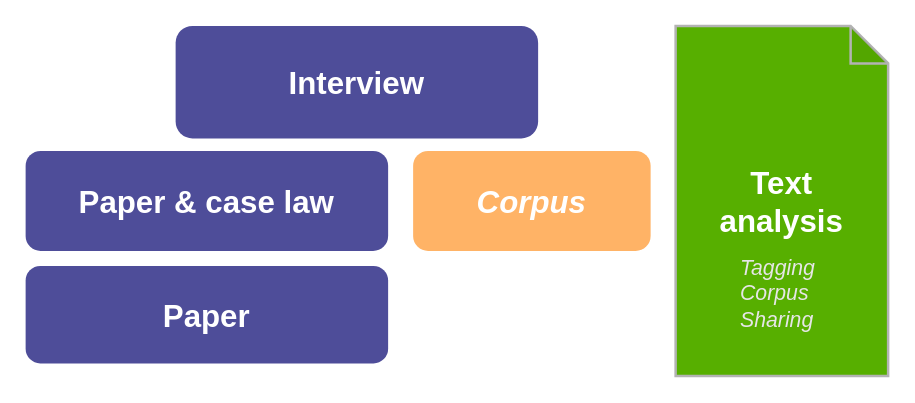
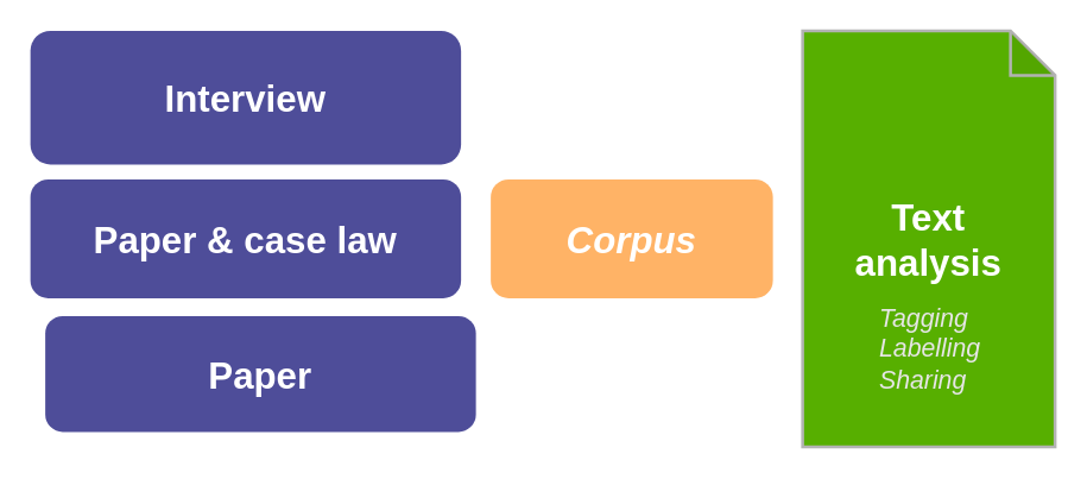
  <mxCell id="0" />
  <mxCell id="1" parent="0" />
- <mxCell id="2" value="Interview" style="rounded=1;whiteSpace=wrap;html=1;fontSize=25;glass=0;strokeWidth=1;shadow=0;fontStyle=1;fillColor=#4e4d99;strokeColor=none;fontColor=#FFFFFF;" parent="1" vertex="1"><mxGeometry x="140" y="20" width="290" height="90" as="geometry" /></mxCell>
+ <mxCell id="2" value="Interview" style="rounded=1;whiteSpace=wrap;html=1;fontSize=25;glass=0;strokeWidth=1;shadow=0;fontStyle=1;fillColor=#4e4d99;strokeColor=none;fontColor=#FFFFFF;" parent="1" vertex="1"><mxGeometry x="20" y="20" width="290" height="90" as="geometry" /></mxCell>
  <mxCell id="3" value="Paper &amp;amp; case law" style="rounded=1;whiteSpace=wrap;html=1;fontSize=25;glass=0;strokeWidth=1;shadow=0;fillColor=#4e4d99;strokeColor=none;fontStyle=1;fontColor=#FFFFFF;" parent="1" vertex="1"><mxGeometry x="20" y="120" width="290" height="80" as="geometry" /></mxCell>
- <mxCell id="4" value="Paper" style="rounded=1;whiteSpace=wrap;html=1;fontSize=25;glass=0;strokeWidth=1;shadow=0;fillColor=#4e4d99;strokeColor=none;fontStyle=1;fontColor=#FFFFFF;" parent="1" vertex="1"><mxGeometry x="20" y="212" width="290" height="78" as="geometry" /></mxCell>
+ <mxCell id="4" value="Paper" style="rounded=1;whiteSpace=wrap;html=1;fontSize=25;glass=0;strokeWidth=1;shadow=0;fillColor=#4e4d99;strokeColor=none;fontStyle=1;fontColor=#FFFFFF;" parent="1" vertex="1"><mxGeometry x="30" y="212" width="290" height="78" as="geometry" /></mxCell>
  <mxCell id="5" value="&lt;b style=&quot;font-size: 25px;&quot;&gt;Text &lt;br style=&quot;font-size: 25px;&quot;&gt;analysis&lt;/b&gt;" style="shape=note;whiteSpace=wrap;html=1;backgroundOutline=1;darkOpacity=0.05;fillColor=#57af00;fontColor=#FFFFFF;labelBorderColor=none;strokeColor=#B3B3B3;strokeWidth=2;perimeterSpacing=0;fontSize=25;" parent="1" vertex="1"><mxGeometry x="540" y="20" width="170" height="280" as="geometry" /></mxCell>
- <mxCell id="6" value="&lt;font color=&quot;#e6e6e6&quot; style=&quot;font-size: 17px;&quot;&gt;Tagging&lt;br style=&quot;font-size: 17px;&quot;&gt;Corpus&lt;br style=&quot;font-size: 17px;&quot;&gt;Sharing&lt;/font&gt;" style="text;html=1;align=left;verticalAlign=middle;resizable=0;points=[];autosize=1;fontStyle=2;fontSize=17;" parent="1" vertex="1"><mxGeometry x="590" y="200" width="80" height="70" as="geometry" /></mxCell>
+ <mxCell id="6" value="&lt;font color=&quot;#e6e6e6&quot; style=&quot;font-size: 17px;&quot;&gt;Tagging&lt;br style=&quot;font-size: 17px;&quot;&gt;Labelling&lt;br style=&quot;font-size: 17px;&quot;&gt;Sharing&lt;/font&gt;" style="text;html=1;align=left;verticalAlign=middle;resizable=0;points=[];autosize=1;fontStyle=2;fontSize=17;" parent="1" vertex="1"><mxGeometry x="590" y="200" width="80" height="70" as="geometry" /></mxCell>
  <mxCell id="7" value="&lt;b style=&quot;font-size: 25px;&quot;&gt;Corpus&lt;/b&gt;" style="rounded=1;whiteSpace=wrap;html=1;shadow=0;glass=0;strokeWidth=1;fillColor=#FFB366;fontColor=#FFFFFF;strokeColor=none;fontStyle=2;fontSize=25;" vertex="1" parent="1"><mxGeometry x="330" y="120" width="190" height="80" as="geometry" /></mxCell>
